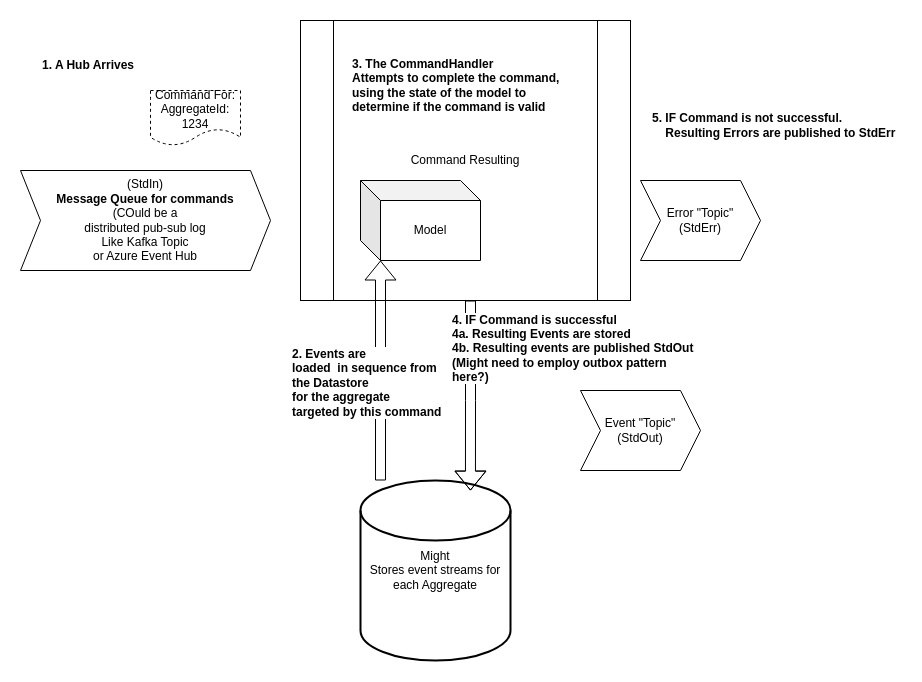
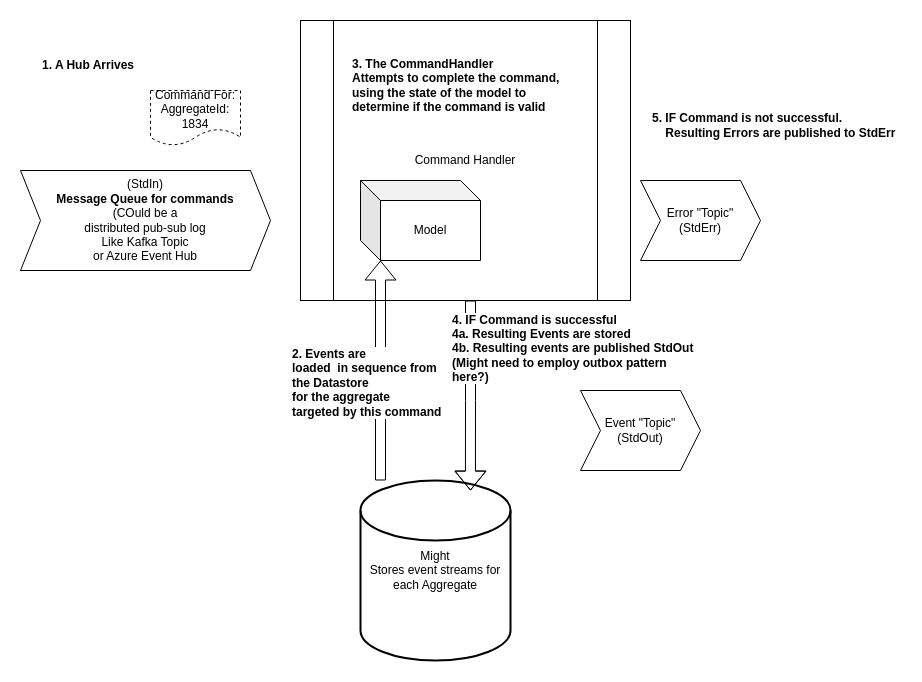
  <mxCell id="0" />
  <mxCell id="1" parent="0" />
- <mxCell id="2" value="Command Resulting" style="shape=process;whiteSpace=wrap;html=1;backgroundOutline=1;" parent="1" vertex="1"><mxGeometry x="300" y="20" width="330" height="280" as="geometry" /></mxCell>
+ <mxCell id="2" value="Command Handler" style="shape=process;whiteSpace=wrap;html=1;backgroundOutline=1;" parent="1" vertex="1"><mxGeometry x="300" y="20" width="330" height="280" as="geometry" /></mxCell>
  <mxCell id="3" value="Might&lt;br&gt;Stores event streams for &lt;br&gt;each Aggregate" style="strokeWidth=2;html=1;shape=mxgraph.flowchart.database;whiteSpace=wrap;" parent="1" vertex="1"><mxGeometry x="360" y="480" width="150" height="180" as="geometry" /></mxCell>
  <mxCell id="4" value="(StdIn)&lt;b&gt;&lt;br&gt;Message Queue for commands&lt;br&gt;&lt;/b&gt;(COuld be a&lt;br&gt;distributed pub-sub log&lt;br&gt;Like Kafka Topic&lt;br&gt;or Azure Event Hub" style="shape=step;perimeter=stepPerimeter;whiteSpace=wrap;html=1;fixedSize=1;" parent="1" vertex="1"><mxGeometry x="20" y="170" width="250" height="100" as="geometry" /></mxCell>
  <mxCell id="5" value="" style="shape=flexArrow;endArrow=classic;html=1;entryX=0;entryY=0;entryDx=20;entryDy=80;entryPerimeter=0;" parent="1" target="8" edge="1"><mxGeometry width="50" height="50" relative="1" as="geometry"><mxPoint x="380" y="480" as="sourcePoint" /><mxPoint x="380" y="310" as="targetPoint" /></mxGeometry></mxCell>
  <mxCell id="6" value="Event &quot;Topic&quot;&lt;br&gt;(StdOut)" style="shape=step;perimeter=stepPerimeter;whiteSpace=wrap;html=1;fixedSize=1;" parent="1" vertex="1"><mxGeometry x="580" y="390" width="120" height="80" as="geometry" /></mxCell>
  <mxCell id="7" value="Error &quot;Topic&quot;&lt;br&gt;(StdErr)" style="shape=step;perimeter=stepPerimeter;whiteSpace=wrap;html=1;fixedSize=1;" parent="1" vertex="1"><mxGeometry x="640" y="180" width="120" height="80" as="geometry" /></mxCell>
  <mxCell id="8" value="Model" style="shape=cube;whiteSpace=wrap;html=1;boundedLbl=1;backgroundOutline=1;darkOpacity=0.05;darkOpacity2=0.1;" parent="1" vertex="1"><mxGeometry x="360" y="180" width="120" height="80" as="geometry" /></mxCell>
  <mxCell id="9" value="&lt;b&gt;1. A Hub Arrives&lt;br&gt;&lt;/b&gt;" style="text;html=1;strokeColor=none;fillColor=none;align=left;verticalAlign=middle;whiteSpace=wrap;rounded=0;" parent="1" vertex="1"><mxGeometry x="40" y="30" width="140" height="70" as="geometry" /></mxCell>
- <mxCell id="10" value="Command For:&lt;br&gt;AggregateId: 1234" style="shape=document;whiteSpace=wrap;html=1;boundedLbl=1;dashed=1;" parent="1" vertex="1"><mxGeometry x="150" y="90" width="90" height="55" as="geometry" /></mxCell>
+ <mxCell id="10" value="Command For:&lt;br&gt;AggregateId: 1834" style="shape=document;whiteSpace=wrap;html=1;boundedLbl=1;dashed=1;" parent="1" vertex="1"><mxGeometry x="150" y="90" width="90" height="55" as="geometry" /></mxCell>
  <mxCell id="11" value="&lt;b&gt;3. The CommandHandler&lt;br&gt;Attempts to complete the command, using the state of the model to determine if the command is valid&lt;br&gt;&lt;/b&gt;" style="text;html=1;strokeColor=none;fillColor=none;align=left;verticalAlign=middle;whiteSpace=wrap;rounded=0;" parent="1" vertex="1"><mxGeometry x="350" y="50" width="220" height="70" as="geometry" /></mxCell>
  <mxCell id="12" value="" style="shape=flexArrow;endArrow=classic;html=1;entryX=0.733;entryY=0.056;entryDx=0;entryDy=0;entryPerimeter=0;" parent="1" target="3" edge="1"><mxGeometry width="50" height="50" relative="1" as="geometry"><mxPoint x="470" y="300" as="sourcePoint" /><mxPoint x="190" y="390" as="targetPoint" /><Array as="points"><mxPoint x="470" y="400" /></Array></mxGeometry></mxCell>
  <mxCell id="13" value="&lt;div align=&quot;left&quot;&gt;&lt;span&gt;2. Events are&lt;/span&gt;&lt;br&gt;&lt;span&gt;loaded&amp;nbsp; in sequence from &lt;/span&gt;&lt;br&gt;&lt;span&gt;the Datastore&lt;/span&gt;&lt;br&gt;&lt;span&gt;for the aggregate&lt;/span&gt;&lt;br&gt;&lt;/div&gt;&lt;div align=&quot;left&quot;&gt;&lt;span&gt;targeted by this command&lt;/span&gt;&lt;/div&gt;" style="text;whiteSpace=wrap;html=1;fontStyle=1;labelBackgroundColor=#ffffff;" parent="1" vertex="1"><mxGeometry x="290" y="340" width="160" height="90" as="geometry" /></mxCell>
  <mxCell id="14" value="5. IF Command is not successful.&lt;br&gt;&amp;nbsp;&amp;nbsp;&amp;nbsp; Resulting Errors are published to StdErr" style="text;html=1;strokeColor=none;fillColor=none;align=left;verticalAlign=middle;whiteSpace=wrap;rounded=0;fontStyle=1" parent="1" vertex="1"><mxGeometry x="650" y="90" width="250" height="70" as="geometry" /></mxCell>
  <mxCell id="15" value="&lt;b&gt;4. IF Command is successful&lt;br&gt;4a. Resulting Events are stored&lt;br&gt;&lt;/b&gt;&lt;div&gt;&lt;b&gt;4b. Resulting events are published StdOut&lt;/b&gt;&lt;/div&gt;&lt;div&gt;&lt;b&gt;(Might need to employ outbox pattern here?)&lt;br&gt;&lt;/b&gt;&lt;/div&gt;" style="text;html=1;strokeColor=none;fillColor=none;align=left;verticalAlign=middle;whiteSpace=wrap;rounded=0;labelBackgroundColor=#ffffff;" parent="1" vertex="1"><mxGeometry x="450" y="305" width="250" height="85" as="geometry" /></mxCell>
